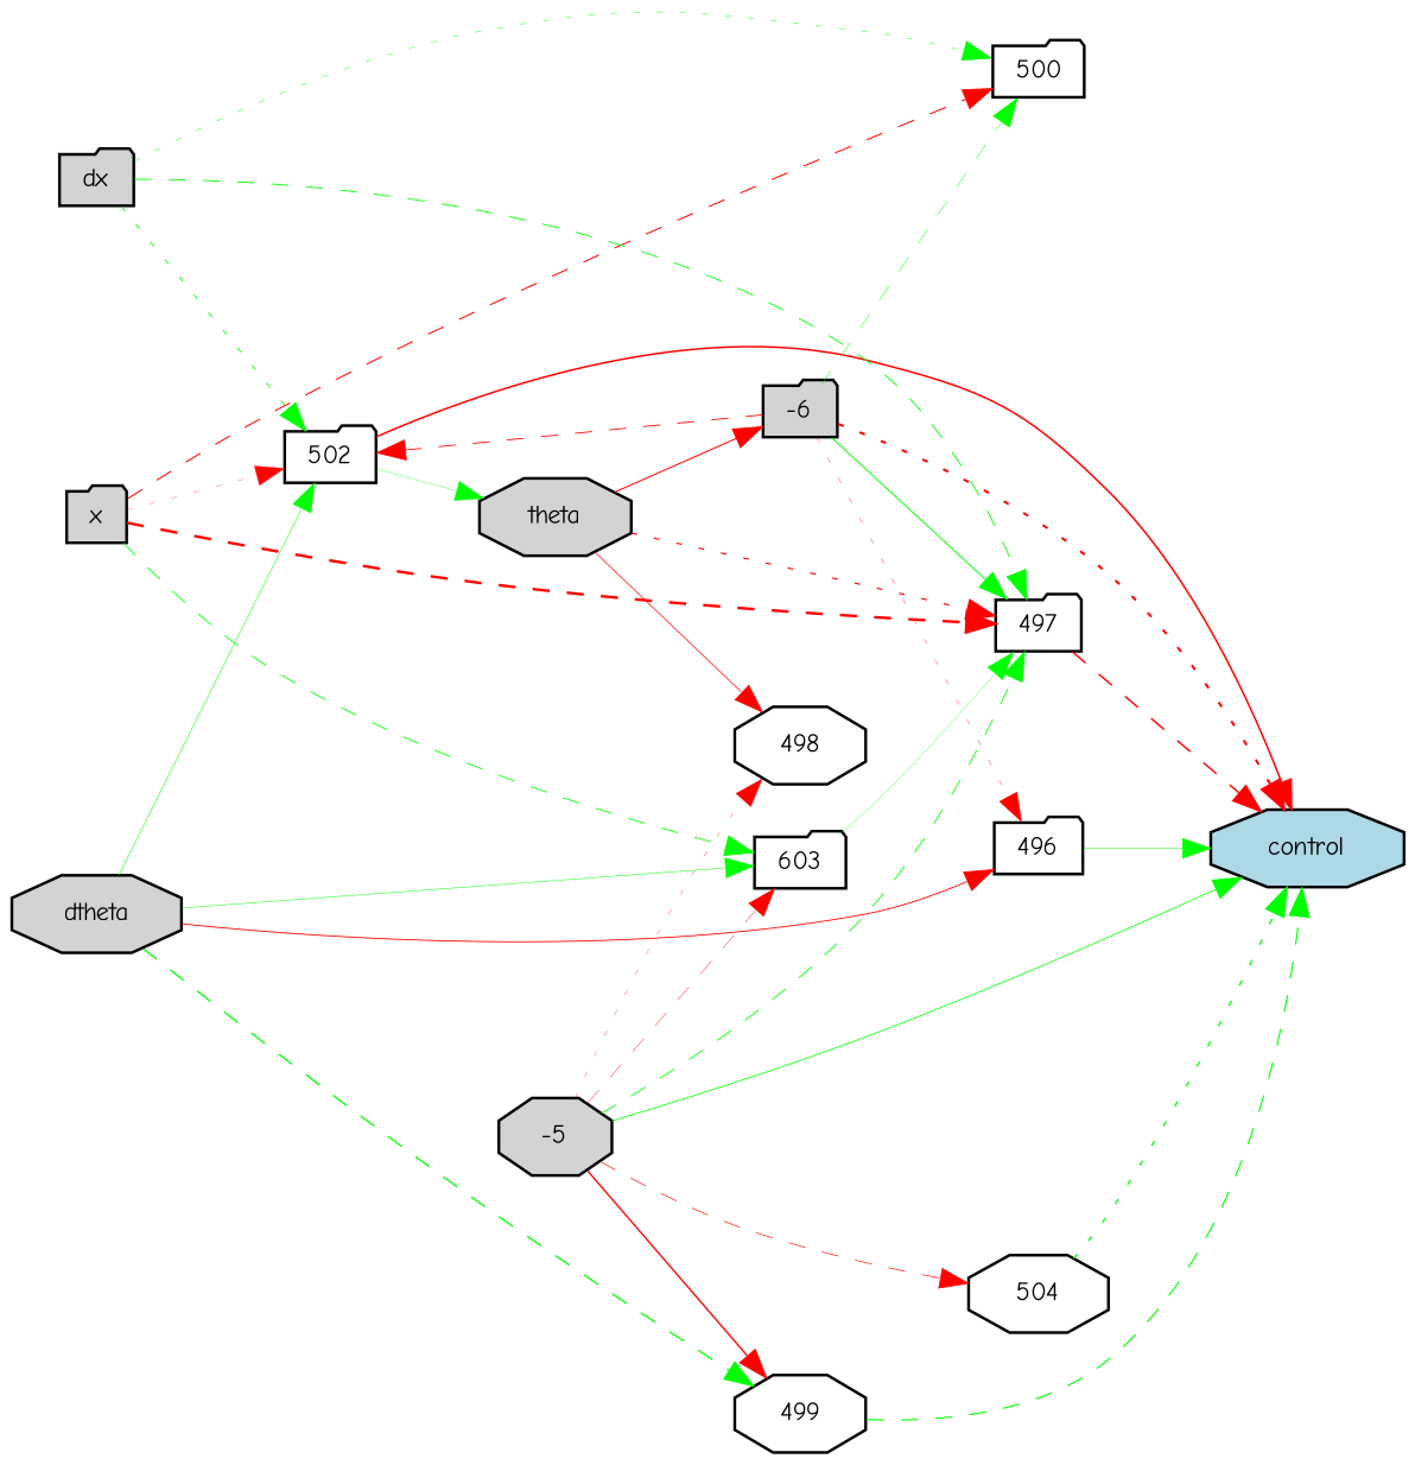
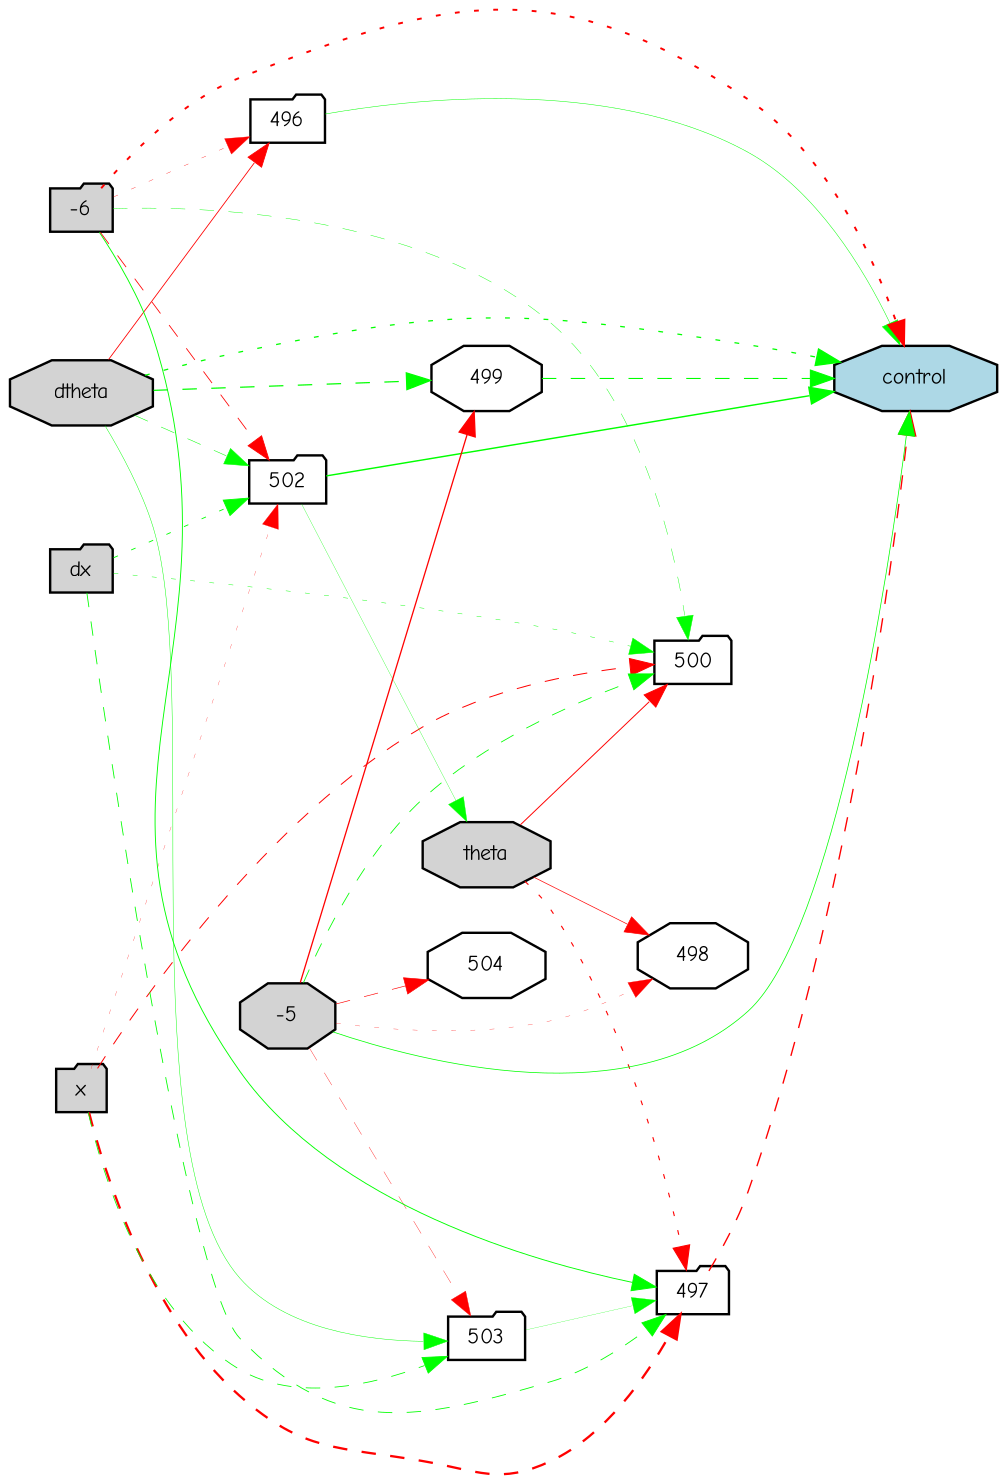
  digraph {
    fontname="Comic Neue"
    rankdir=LR
    node [fillcolor=white fontname="Comic Neue" fontsize=9 shape=folder style=filled]
    edge [color=red fontname="Comic Neue" style=dashed]
    x [fillcolor=lightgray height=0.2 width=0.2]
    497 [height=0.2 width=0.2]
    500 [height=0.2 width=0.2]
    502 [height=0.2 width=0.2]
-   503 [height=0.2 width=0.2 label=603]
+   503 [height=0.2 width=0.2]
    control [fillcolor=lightblue height=0.2 shape=octagon width=0.2]
    theta [fillcolor=lightgray height=0.2 shape=octagon width=0.2]
    dx [fillcolor=lightgray height=0.2 width=0.2]
    498 [height=0.2 shape=octagon width=0.2]
    dtheta [fillcolor=lightgray height=0.2 shape=octagon width=0.2]
    496 [height=0.2 width=0.2]
    499 [height=0.2 shape=octagon width=0.2]
    -5 [fillcolor=lightgray height=0.2 shape=octagon width=0.2]
    504 [height=0.2 shape=octagon width=0.2]
    -6 [fillcolor=lightgray height=0.2 width=0.2]
    x -> 497 [penwidth=0.9570563534074921]
    x -> 500 [penwidth=0.4116040647690964]
    x -> 502 [penwidth=0.10619854039167541 style=dotted]
    x -> 503 [color=green penwidth=0.336296348249871]
    497 -> control [penwidth=0.5641260584951011]
-   502 -> control [penwidth=0.6006719201679594 style=bold]
+   502 -> control [color=green penwidth=0.6006719201679594 style=bold]
    502 -> theta [color=green penwidth=0.12774426486739038 style=bold]
    503 -> 497 [color=green penwidth=0.10280863412500478 style=bold]
    theta -> 497 [penwidth=0.4620471229047822 style=dotted]
-   theta -> -6 [penwidth=0.40403574407440457 style=bold]
+   theta -> 500 [penwidth=0.40403574407440457 style=bold]
    theta -> 498 [penwidth=0.279326603775782 style=bold]
    dx -> 497 [color=green penwidth=0.3495416345268275]
    dx -> 500 [color=green penwidth=0.181402495861223 style=dotted]
    dx -> 502 [color=green penwidth=0.3591095185118163 style=dotted]
-   dtheta -> 502 [color=green penwidth=0.20814474766404123 style=bold]
+   dtheta -> 502 [color=green penwidth=0.20814474766404123]
    dtheta -> 503 [color=green penwidth=0.18945262374187552 style=bold]
-   504 -> control [color=green penwidth=0.5301547150427732 style=dotted]
+   dtheta -> control [color=green penwidth=0.5301547150427732 style=dotted]
    dtheta -> 496 [penwidth=0.3470747935319952 style=bold]
    dtheta -> 499 [color=green penwidth=0.5141534822228948]
    496 -> control [color=green penwidth=0.2029008904434143 style=bold]
    499 -> control [color=green penwidth=0.4489591385370182]
-   -5 -> 497 [color=green penwidth=0.33959488550969585]
+   -5 -> 500 [color=green penwidth=0.33959488550969585]
    -5 -> 503 [penwidth=0.1514030618038339]
    -5 -> control [color=green penwidth=0.30999985831861676 style=bold]
    -5 -> 498 [penwidth=0.11884269715627567 style=dotted]
    -5 -> 499 [penwidth=0.5329747531910215 style=bold]
    -5 -> 504 [penwidth=0.25754450505718074]
    -6 -> 497 [color=green penwidth=0.3778578725765407 style=bold]
    -6 -> 500 [color=green penwidth=0.17479737835123538]
    -6 -> 502 [penwidth=0.3408533095696197]
    -6 -> control [penwidth=0.8085502006534013 style=dotted]
    -6 -> 496 [penwidth=0.13894136591366993 style=dotted]
  }
